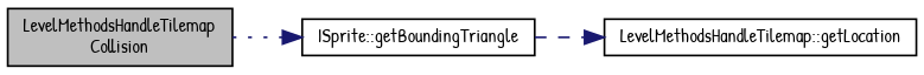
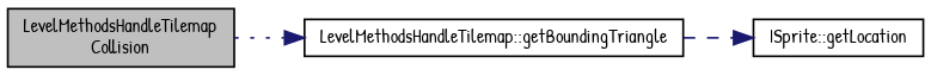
  digraph {
    fontname="Patrick Hand"
    rankdir=LR
    node [color=black fillcolor=white fontname="Patrick Hand" fontsize=10 shape=record style=filled]
    edge [color=midnightblue fontname="Patrick Hand" fontsize=10 labelfontname=Helvetica labelfontsize=10]
    n1 [fillcolor=grey75 fontcolor=black height=0.2 label="LevelMethodsHandleTilemap\lCollision" width=0.4]
-   n2 [height=0.2 label="ISprite::getBoundingTriangle" width=0.4]
-   n3 [height=0.2 label="LevelMethodsHandleTilemap::getLocation" width=0.4]
+   n2 [height=0.2 label="LevelMethodsHandleTilemap::getBoundingTriangle" width=0.4]
+   n3 [height=0.2 label="ISprite::getLocation" width=0.4]
    n1 -> n2 [style=dotted]
    n2 -> n3 [style=dashed]
  }
